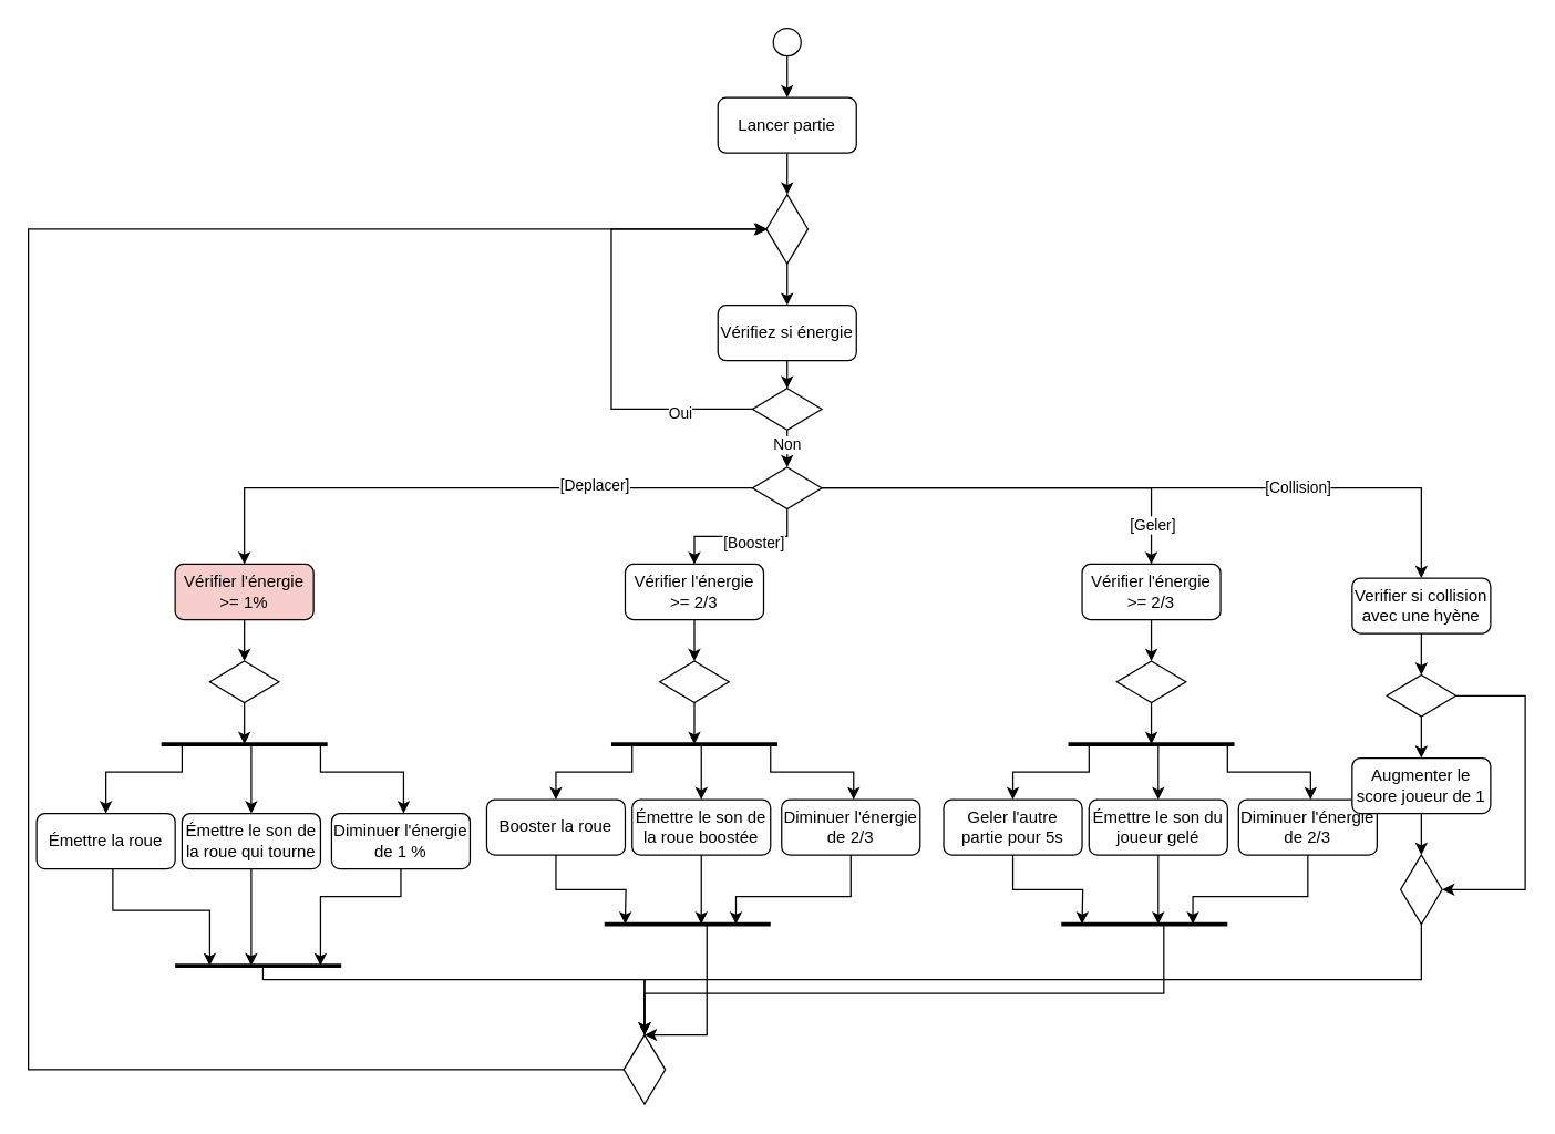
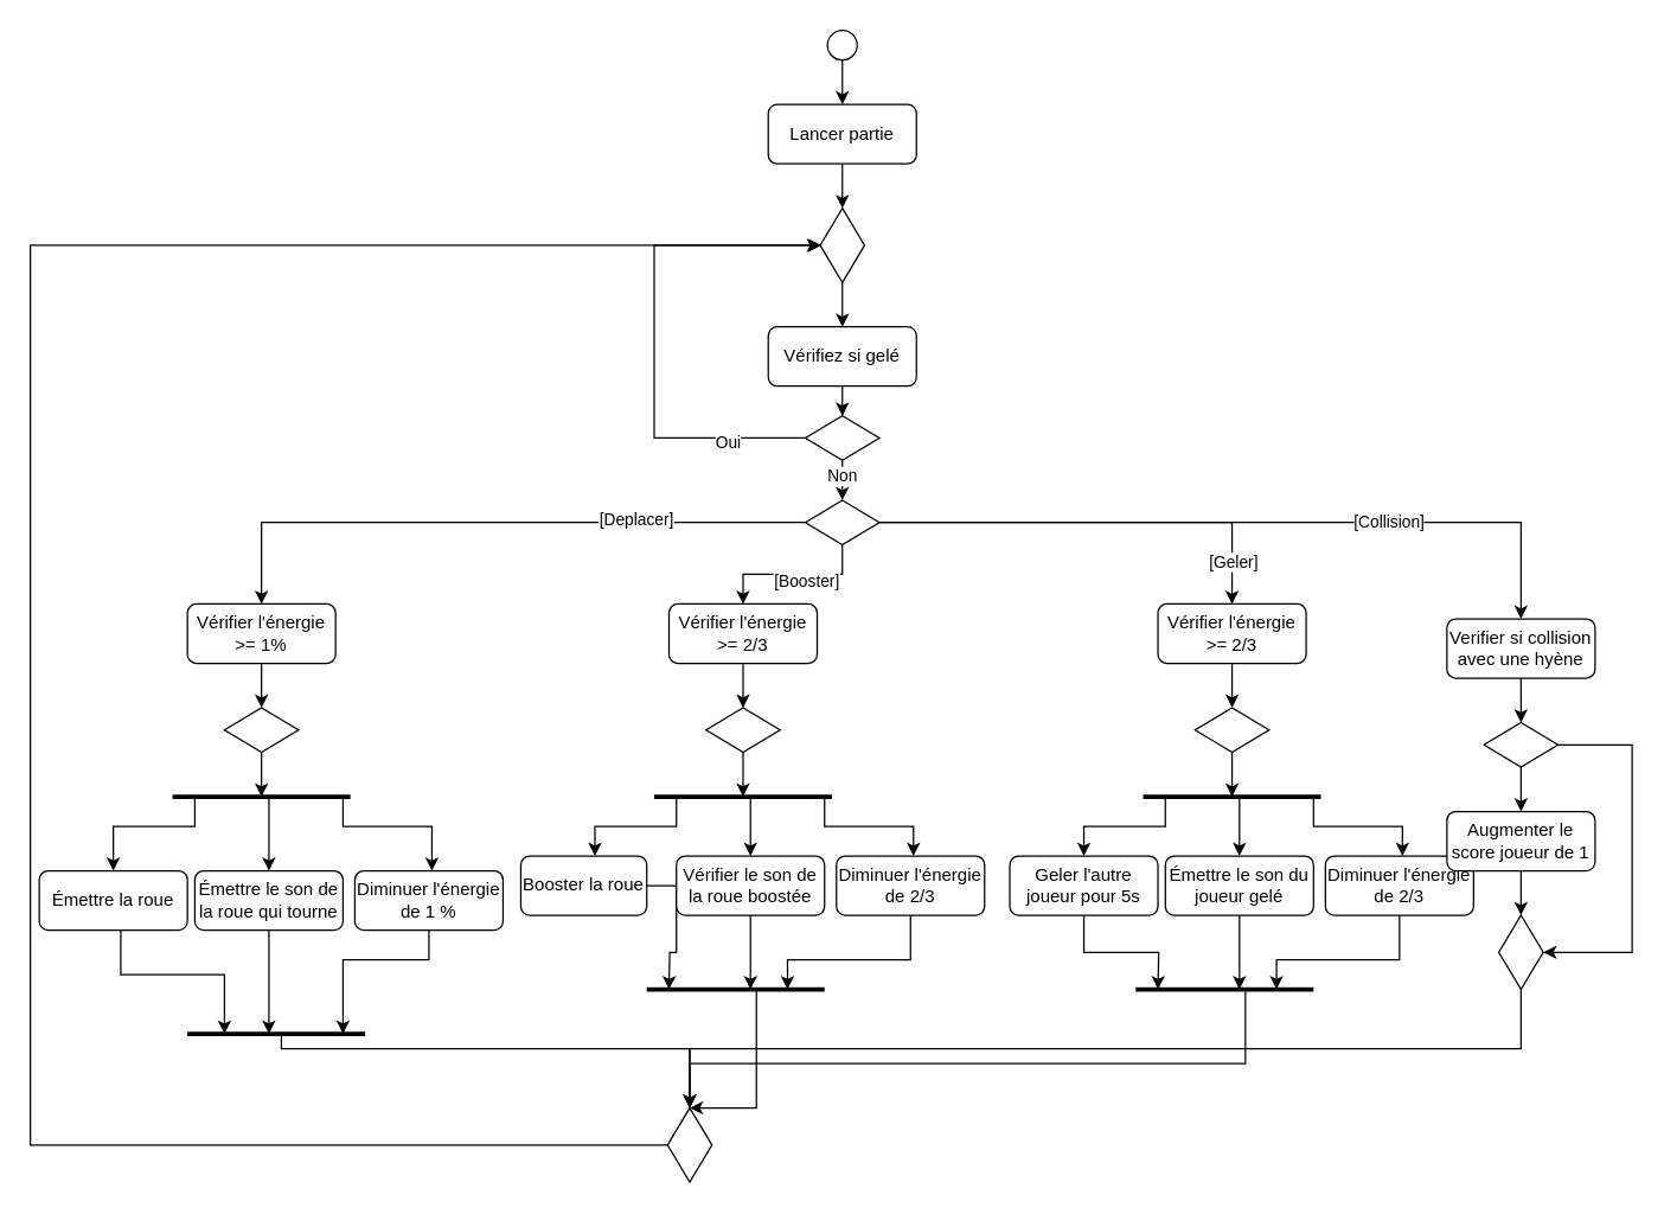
  <mxCell id="0" />
  <mxCell id="1" parent="0" />
  <mxCell id="2" style="edgeStyle=orthogonalEdgeStyle;rounded=0;orthogonalLoop=1;jettySize=auto;html=1;entryX=0.5;entryY=0;entryDx=0;entryDy=0;" edge="1" parent="1" source="3" target="5"><mxGeometry relative="1" as="geometry" /></mxCell>
  <mxCell id="3" value="" style="ellipse;whiteSpace=wrap;html=1;aspect=fixed;" vertex="1" parent="1"><mxGeometry x="558" y="20" width="20" height="20" as="geometry" /></mxCell>
  <mxCell id="4" style="edgeStyle=orthogonalEdgeStyle;rounded=0;orthogonalLoop=1;jettySize=auto;html=1;entryX=0.5;entryY=0;entryDx=0;entryDy=0;" edge="1" parent="1" source="5" target="8"><mxGeometry relative="1" as="geometry" /></mxCell>
  <mxCell id="5" value="Lancer partie" style="rounded=1;whiteSpace=wrap;html=1;" vertex="1" parent="1"><mxGeometry x="518" y="70" width="100" height="40" as="geometry" /></mxCell>
  <mxCell id="6" style="edgeStyle=orthogonalEdgeStyle;rounded=0;orthogonalLoop=1;jettySize=auto;html=1;exitX=0;exitY=0.5;exitDx=0;exitDy=0;" edge="1" parent="1" source="81" target="8"><mxGeometry relative="1" as="geometry"><mxPoint x="300" y="767" as="sourcePoint" /><Array as="points"><mxPoint x="20" y="772" /><mxPoint x="20" y="165" /></Array></mxGeometry></mxCell>
  <mxCell id="7" style="edgeStyle=orthogonalEdgeStyle;rounded=0;orthogonalLoop=1;jettySize=auto;html=1;entryX=0.5;entryY=0;entryDx=0;entryDy=0;" edge="1" parent="1" source="8" target="12"><mxGeometry relative="1" as="geometry" /></mxCell>
  <mxCell id="8" value="" style="rhombus;whiteSpace=wrap;html=1;" vertex="1" parent="1"><mxGeometry x="553" y="140" width="30" height="50" as="geometry" /></mxCell>
  <mxCell id="9" style="edgeStyle=orthogonalEdgeStyle;rounded=0;orthogonalLoop=1;jettySize=auto;html=1;entryX=0.5;entryY=0;entryDx=0;entryDy=0;" edge="1" parent="1" source="10" target="23"><mxGeometry relative="1" as="geometry" /></mxCell>
- <mxCell id="10" value="Vérifier l'énergie &amp;gt;= 1%" style="rounded=1;whiteSpace=wrap;html=1;fillColor=#f8cecc;" vertex="1" parent="1"><mxGeometry x="126" y="407" width="100" height="40" as="geometry" /></mxCell>
+ <mxCell id="10" value="Vérifier l'énergie &amp;gt;= 1%" style="rounded=1;whiteSpace=wrap;html=1;" vertex="1" parent="1"><mxGeometry x="126" y="407" width="100" height="40" as="geometry" /></mxCell>
  <mxCell id="11" style="edgeStyle=orthogonalEdgeStyle;rounded=0;orthogonalLoop=1;jettySize=auto;html=1;entryX=0.5;entryY=0;entryDx=0;entryDy=0;" edge="1" parent="1" source="12" target="30"><mxGeometry relative="1" as="geometry" /></mxCell>
- <mxCell id="12" value="Vérifiez si énergie" style="rounded=1;whiteSpace=wrap;html=1;" vertex="1" parent="1"><mxGeometry x="518" y="220" width="100" height="40" as="geometry" /></mxCell>
+ <mxCell id="12" value="Vérifiez si gelé" style="rounded=1;whiteSpace=wrap;html=1;" vertex="1" parent="1"><mxGeometry x="518" y="220" width="100" height="40" as="geometry" /></mxCell>
  <mxCell id="13" style="edgeStyle=orthogonalEdgeStyle;rounded=0;orthogonalLoop=1;jettySize=auto;html=1;" edge="1" parent="1" target="15"><mxGeometry relative="1" as="geometry"><mxPoint x="121" y="537" as="sourcePoint" /><Array as="points"><mxPoint x="131" y="537" /><mxPoint x="131" y="557" /><mxPoint x="76" y="557" /></Array></mxGeometry></mxCell>
  <mxCell id="14" style="edgeStyle=orthogonalEdgeStyle;rounded=0;orthogonalLoop=1;jettySize=auto;html=1;" edge="1" parent="1" source="15"><mxGeometry relative="1" as="geometry"><mxPoint x="151" y="697" as="targetPoint" /><Array as="points"><mxPoint x="81" y="657" /><mxPoint x="151" y="657" /></Array></mxGeometry></mxCell>
  <mxCell id="15" value="Émettre la roue" style="rounded=1;whiteSpace=wrap;html=1;" vertex="1" parent="1"><mxGeometry x="26" y="587" width="100" height="40" as="geometry" /></mxCell>
  <mxCell id="16" style="edgeStyle=orthogonalEdgeStyle;rounded=0;orthogonalLoop=1;jettySize=auto;html=1;" edge="1" parent="1" target="18"><mxGeometry relative="1" as="geometry"><mxPoint x="191" y="537" as="sourcePoint" /><Array as="points"><mxPoint x="181" y="537" /></Array></mxGeometry></mxCell>
  <mxCell id="17" style="edgeStyle=orthogonalEdgeStyle;rounded=0;orthogonalLoop=1;jettySize=auto;html=1;" edge="1" parent="1" source="18"><mxGeometry relative="1" as="geometry"><mxPoint x="181" y="697" as="targetPoint" /></mxGeometry></mxCell>
  <mxCell id="18" value="Émettre le son de la roue qui tourne" style="rounded=1;whiteSpace=wrap;html=1;" vertex="1" parent="1"><mxGeometry x="131" y="587" width="100" height="40" as="geometry" /></mxCell>
  <mxCell id="19" style="edgeStyle=orthogonalEdgeStyle;rounded=0;orthogonalLoop=1;jettySize=auto;html=1;" edge="1" parent="1" target="21"><mxGeometry relative="1" as="geometry"><mxPoint x="221" y="537" as="sourcePoint" /><Array as="points"><mxPoint x="231" y="537" /><mxPoint x="231" y="557" /><mxPoint x="291" y="557" /></Array></mxGeometry></mxCell>
  <mxCell id="20" style="edgeStyle=orthogonalEdgeStyle;rounded=0;orthogonalLoop=1;jettySize=auto;html=1;" edge="1" parent="1" source="21"><mxGeometry relative="1" as="geometry"><mxPoint x="231" y="697" as="targetPoint" /><Array as="points"><mxPoint x="289" y="647" /><mxPoint x="231" y="647" /></Array></mxGeometry></mxCell>
  <mxCell id="21" value="Diminuer l'énergie de 1 %" style="rounded=1;whiteSpace=wrap;html=1;" vertex="1" parent="1"><mxGeometry x="239" y="587" width="100" height="40" as="geometry" /></mxCell>
  <mxCell id="22" style="edgeStyle=orthogonalEdgeStyle;rounded=0;orthogonalLoop=1;jettySize=auto;html=1;" edge="1" parent="1" source="23"><mxGeometry relative="1" as="geometry"><mxPoint x="176" y="537" as="targetPoint" /></mxGeometry></mxCell>
  <mxCell id="23" value="" style="rhombus;whiteSpace=wrap;html=1;" vertex="1" parent="1"><mxGeometry x="151" y="477" width="50" height="30" as="geometry" /></mxCell>
  <mxCell id="24" value="" style="endArrow=none;html=1;rounded=0;endSize=6;startSize=6;strokeWidth=3;" edge="1" parent="1"><mxGeometry width="50" height="50" relative="1" as="geometry"><mxPoint x="116" y="537" as="sourcePoint" /><mxPoint x="236" y="537" as="targetPoint" /></mxGeometry></mxCell>
  <mxCell id="25" value="" style="endArrow=none;html=1;rounded=0;endSize=6;startSize=6;strokeWidth=3;" edge="1" parent="1"><mxGeometry width="50" height="50" relative="1" as="geometry"><mxPoint x="126" y="697" as="sourcePoint" /><mxPoint x="246" y="697" as="targetPoint" /></mxGeometry></mxCell>
  <mxCell id="26" style="edgeStyle=orthogonalEdgeStyle;rounded=0;orthogonalLoop=1;jettySize=auto;html=1;entryX=0.5;entryY=0;entryDx=0;entryDy=0;" edge="1" parent="1" source="30" target="39"><mxGeometry relative="1" as="geometry" /></mxCell>
  <mxCell id="27" value="Non" style="edgeLabel;html=1;align=center;verticalAlign=middle;resizable=0;points=[];" vertex="1" connectable="0" parent="26"><mxGeometry x="0.345" y="-1" relative="1" as="geometry"><mxPoint as="offset" /></mxGeometry></mxCell>
  <mxCell id="28" style="edgeStyle=orthogonalEdgeStyle;rounded=0;orthogonalLoop=1;jettySize=auto;html=1;entryX=0;entryY=0.5;entryDx=0;entryDy=0;" edge="1" parent="1"><mxGeometry relative="1" as="geometry"><mxPoint x="544" y="295" as="sourcePoint" /><mxPoint x="554" y="165" as="targetPoint" /><Array as="points"><mxPoint x="441" y="295" /><mxPoint x="441" y="165" /></Array></mxGeometry></mxCell>
  <mxCell id="29" value="Oui" style="edgeLabel;html=1;align=center;verticalAlign=middle;resizable=0;points=[];" vertex="1" connectable="0" parent="28"><mxGeometry x="-0.686" y="2" relative="1" as="geometry"><mxPoint as="offset" /></mxGeometry></mxCell>
  <mxCell id="30" value="" style="rhombus;whiteSpace=wrap;html=1;" vertex="1" parent="1"><mxGeometry x="543" y="280" width="50" height="30" as="geometry" /></mxCell>
  <mxCell id="31" style="edgeStyle=orthogonalEdgeStyle;rounded=0;orthogonalLoop=1;jettySize=auto;html=1;entryX=0.5;entryY=0;entryDx=0;entryDy=0;" edge="1" parent="1" source="39" target="10"><mxGeometry relative="1" as="geometry" /></mxCell>
  <mxCell id="32" value="[Deplacer]" style="edgeLabel;html=1;align=center;verticalAlign=middle;resizable=0;points=[];" vertex="1" connectable="0" parent="31"><mxGeometry x="-0.454" y="-3" relative="1" as="geometry"><mxPoint as="offset" /></mxGeometry></mxCell>
  <mxCell id="33" style="edgeStyle=orthogonalEdgeStyle;rounded=0;orthogonalLoop=1;jettySize=auto;html=1;entryX=0.5;entryY=0;entryDx=0;entryDy=0;" edge="1" parent="1" source="39" target="41"><mxGeometry relative="1" as="geometry" /></mxCell>
  <mxCell id="34" value="[Booster]" style="edgeLabel;html=1;align=center;verticalAlign=middle;resizable=0;points=[];" vertex="1" connectable="0" parent="33"><mxGeometry x="-0.167" y="4" relative="1" as="geometry"><mxPoint as="offset" /></mxGeometry></mxCell>
  <mxCell id="35" style="edgeStyle=orthogonalEdgeStyle;rounded=0;orthogonalLoop=1;jettySize=auto;html=1;entryX=0.5;entryY=0;entryDx=0;entryDy=0;" edge="1" parent="1" source="39" target="56"><mxGeometry relative="1" as="geometry" /></mxCell>
  <mxCell id="36" value="[Geler]" style="edgeLabel;html=1;align=center;verticalAlign=middle;resizable=0;points=[];" vertex="1" connectable="0" parent="35"><mxGeometry x="0.8" relative="1" as="geometry"><mxPoint as="offset" /></mxGeometry></mxCell>
  <mxCell id="37" style="edgeStyle=orthogonalEdgeStyle;rounded=0;orthogonalLoop=1;jettySize=auto;html=1;entryX=0.5;entryY=0;entryDx=0;entryDy=0;" edge="1" parent="1" source="39" target="71"><mxGeometry relative="1" as="geometry" /></mxCell>
  <mxCell id="38" value="[Collision]" style="edgeLabel;html=1;align=center;verticalAlign=middle;resizable=0;points=[];" vertex="1" connectable="0" parent="37"><mxGeometry x="0.377" y="1" relative="1" as="geometry"><mxPoint as="offset" /></mxGeometry></mxCell>
  <mxCell id="39" value="" style="rhombus;whiteSpace=wrap;html=1;" vertex="1" parent="1"><mxGeometry x="543" y="337" width="50" height="30" as="geometry" /></mxCell>
  <mxCell id="40" style="edgeStyle=orthogonalEdgeStyle;rounded=0;orthogonalLoop=1;jettySize=auto;html=1;entryX=0.5;entryY=0;entryDx=0;entryDy=0;" edge="1" parent="1" source="41" target="52"><mxGeometry relative="1" as="geometry" /></mxCell>
  <mxCell id="41" value="Vérifier l'énergie &amp;gt;= 2/3" style="rounded=1;whiteSpace=wrap;html=1;" vertex="1" parent="1"><mxGeometry x="451" y="407" width="100" height="40" as="geometry" /></mxCell>
  <mxCell id="42" style="edgeStyle=orthogonalEdgeStyle;rounded=0;orthogonalLoop=1;jettySize=auto;html=1;" edge="1" parent="1" target="44"><mxGeometry relative="1" as="geometry"><mxPoint x="446" y="537" as="sourcePoint" /><Array as="points"><mxPoint x="456" y="537" /><mxPoint x="456" y="557" /><mxPoint x="401" y="557" /></Array></mxGeometry></mxCell>
  <mxCell id="43" style="edgeStyle=orthogonalEdgeStyle;rounded=0;orthogonalLoop=1;jettySize=auto;html=1;" edge="1" parent="1" source="44"><mxGeometry relative="1" as="geometry"><mxPoint x="451" y="667" as="targetPoint" /></mxGeometry></mxCell>
- <mxCell id="44" value="Booster la roue" style="rounded=1;whiteSpace=wrap;html=1;" vertex="1" parent="1"><mxGeometry x="351" y="577" width="100" height="40" as="geometry" /></mxCell>
+ <mxCell id="44" value="Booster la roue" style="rounded=1;whiteSpace=wrap;html=1;" vertex="1" parent="1"><mxGeometry x="351" y="577" width="85" height="40" as="geometry" /></mxCell>
  <mxCell id="45" style="edgeStyle=orthogonalEdgeStyle;rounded=0;orthogonalLoop=1;jettySize=auto;html=1;" edge="1" parent="1" target="47"><mxGeometry relative="1" as="geometry"><mxPoint x="516" y="537" as="sourcePoint" /><Array as="points"><mxPoint x="506" y="537" /></Array></mxGeometry></mxCell>
  <mxCell id="46" style="edgeStyle=orthogonalEdgeStyle;rounded=0;orthogonalLoop=1;jettySize=auto;html=1;" edge="1" parent="1" source="47"><mxGeometry relative="1" as="geometry"><mxPoint x="506" y="667" as="targetPoint" /></mxGeometry></mxCell>
- <mxCell id="47" value="Émettre le son de la roue boostée" style="rounded=1;whiteSpace=wrap;html=1;" vertex="1" parent="1"><mxGeometry x="456" y="577" width="100" height="40" as="geometry" /></mxCell>
+ <mxCell id="47" value="Vérifier le son de la roue boostée" style="rounded=1;whiteSpace=wrap;html=1;" vertex="1" parent="1"><mxGeometry x="456" y="577" width="100" height="40" as="geometry" /></mxCell>
  <mxCell id="48" style="edgeStyle=orthogonalEdgeStyle;rounded=0;orthogonalLoop=1;jettySize=auto;html=1;" edge="1" parent="1" target="50"><mxGeometry relative="1" as="geometry"><mxPoint x="546" y="537" as="sourcePoint" /><Array as="points"><mxPoint x="556" y="537" /><mxPoint x="556" y="557" /><mxPoint x="616" y="557" /></Array></mxGeometry></mxCell>
  <mxCell id="49" style="edgeStyle=orthogonalEdgeStyle;rounded=0;orthogonalLoop=1;jettySize=auto;html=1;" edge="1" parent="1" source="50"><mxGeometry relative="1" as="geometry"><mxPoint x="531" y="667" as="targetPoint" /><Array as="points"><mxPoint x="614" y="647" /><mxPoint x="531" y="647" /></Array></mxGeometry></mxCell>
  <mxCell id="50" value="Diminuer l'énergie de 2/3" style="rounded=1;whiteSpace=wrap;html=1;" vertex="1" parent="1"><mxGeometry x="564" y="577" width="100" height="40" as="geometry" /></mxCell>
  <mxCell id="51" style="edgeStyle=orthogonalEdgeStyle;rounded=0;orthogonalLoop=1;jettySize=auto;html=1;" edge="1" parent="1" source="52"><mxGeometry relative="1" as="geometry"><mxPoint x="501" y="537" as="targetPoint" /></mxGeometry></mxCell>
  <mxCell id="52" value="" style="rhombus;whiteSpace=wrap;html=1;" vertex="1" parent="1"><mxGeometry x="476" y="477" width="50" height="30" as="geometry" /></mxCell>
  <mxCell id="53" value="" style="endArrow=none;html=1;rounded=0;endSize=6;startSize=6;strokeWidth=3;" edge="1" parent="1"><mxGeometry width="50" height="50" relative="1" as="geometry"><mxPoint x="441" y="537" as="sourcePoint" /><mxPoint x="561" y="537" as="targetPoint" /></mxGeometry></mxCell>
  <mxCell id="54" value="" style="endArrow=none;html=1;rounded=0;endSize=6;startSize=6;strokeWidth=3;" edge="1" parent="1"><mxGeometry width="50" height="50" relative="1" as="geometry"><mxPoint x="436" y="667" as="sourcePoint" /><mxPoint x="556" y="667" as="targetPoint" /></mxGeometry></mxCell>
  <mxCell id="55" style="edgeStyle=orthogonalEdgeStyle;rounded=0;orthogonalLoop=1;jettySize=auto;html=1;entryX=0.5;entryY=0;entryDx=0;entryDy=0;" edge="1" parent="1" source="56" target="67"><mxGeometry relative="1" as="geometry" /></mxCell>
  <mxCell id="56" value="Vérifier l'énergie &amp;gt;= 2/3" style="rounded=1;whiteSpace=wrap;html=1;" vertex="1" parent="1"><mxGeometry x="781" y="407" width="100" height="40" as="geometry" /></mxCell>
  <mxCell id="57" style="edgeStyle=orthogonalEdgeStyle;rounded=0;orthogonalLoop=1;jettySize=auto;html=1;" edge="1" parent="1" target="59"><mxGeometry relative="1" as="geometry"><mxPoint x="776" y="537" as="sourcePoint" /><Array as="points"><mxPoint x="786" y="537" /><mxPoint x="786" y="557" /><mxPoint x="731" y="557" /></Array></mxGeometry></mxCell>
  <mxCell id="58" style="edgeStyle=orthogonalEdgeStyle;rounded=0;orthogonalLoop=1;jettySize=auto;html=1;" edge="1" parent="1" source="59"><mxGeometry relative="1" as="geometry"><mxPoint x="781" y="667" as="targetPoint" /></mxGeometry></mxCell>
- <mxCell id="59" value="Geler l'autre partie pour 5s" style="rounded=1;whiteSpace=wrap;html=1;" vertex="1" parent="1"><mxGeometry x="681" y="577" width="100" height="40" as="geometry" /></mxCell>
+ <mxCell id="59" value="Geler l'autre joueur pour 5s" style="rounded=1;whiteSpace=wrap;html=1;" vertex="1" parent="1"><mxGeometry x="681" y="577" width="100" height="40" as="geometry" /></mxCell>
  <mxCell id="60" style="edgeStyle=orthogonalEdgeStyle;rounded=0;orthogonalLoop=1;jettySize=auto;html=1;" edge="1" parent="1" target="62"><mxGeometry relative="1" as="geometry"><mxPoint x="846" y="537" as="sourcePoint" /><Array as="points"><mxPoint x="836" y="537" /></Array></mxGeometry></mxCell>
  <mxCell id="61" style="edgeStyle=orthogonalEdgeStyle;rounded=0;orthogonalLoop=1;jettySize=auto;html=1;" edge="1" parent="1" source="62"><mxGeometry relative="1" as="geometry"><mxPoint x="836" y="667" as="targetPoint" /></mxGeometry></mxCell>
  <mxCell id="62" value="Émettre le son du joueur gelé" style="rounded=1;whiteSpace=wrap;html=1;" vertex="1" parent="1"><mxGeometry x="786" y="577" width="100" height="40" as="geometry" /></mxCell>
  <mxCell id="63" style="edgeStyle=orthogonalEdgeStyle;rounded=0;orthogonalLoop=1;jettySize=auto;html=1;" edge="1" parent="1" target="65"><mxGeometry relative="1" as="geometry"><mxPoint x="876" y="537" as="sourcePoint" /><Array as="points"><mxPoint x="886" y="537" /><mxPoint x="886" y="557" /><mxPoint x="946" y="557" /></Array></mxGeometry></mxCell>
  <mxCell id="64" style="edgeStyle=orthogonalEdgeStyle;rounded=0;orthogonalLoop=1;jettySize=auto;html=1;" edge="1" parent="1" source="65"><mxGeometry relative="1" as="geometry"><mxPoint x="861" y="667" as="targetPoint" /><Array as="points"><mxPoint x="944" y="647" /><mxPoint x="861" y="647" /></Array></mxGeometry></mxCell>
  <mxCell id="65" value="Diminuer l'énergie de 2/3" style="rounded=1;whiteSpace=wrap;html=1;" vertex="1" parent="1"><mxGeometry x="894" y="577" width="100" height="40" as="geometry" /></mxCell>
  <mxCell id="66" style="edgeStyle=orthogonalEdgeStyle;rounded=0;orthogonalLoop=1;jettySize=auto;html=1;" edge="1" parent="1" source="67"><mxGeometry relative="1" as="geometry"><mxPoint x="831" y="537" as="targetPoint" /></mxGeometry></mxCell>
  <mxCell id="67" value="" style="rhombus;whiteSpace=wrap;html=1;" vertex="1" parent="1"><mxGeometry x="806" y="477" width="50" height="30" as="geometry" /></mxCell>
  <mxCell id="68" value="" style="endArrow=none;html=1;rounded=0;endSize=6;startSize=6;strokeWidth=3;" edge="1" parent="1"><mxGeometry width="50" height="50" relative="1" as="geometry"><mxPoint x="771" y="537" as="sourcePoint" /><mxPoint x="891" y="537" as="targetPoint" /></mxGeometry></mxCell>
  <mxCell id="69" value="" style="endArrow=none;html=1;rounded=0;endSize=6;startSize=6;strokeWidth=3;" edge="1" parent="1"><mxGeometry width="50" height="50" relative="1" as="geometry"><mxPoint x="766" y="667" as="sourcePoint" /><mxPoint x="886" y="667" as="targetPoint" /></mxGeometry></mxCell>
  <mxCell id="70" style="edgeStyle=orthogonalEdgeStyle;rounded=0;orthogonalLoop=1;jettySize=auto;html=1;entryX=0.5;entryY=0;entryDx=0;entryDy=0;" edge="1" parent="1" source="71" target="76"><mxGeometry relative="1" as="geometry" /></mxCell>
  <mxCell id="71" value="Verifier si collision avec une hyène" style="rounded=1;whiteSpace=wrap;html=1;" vertex="1" parent="1"><mxGeometry x="976" y="417" width="100" height="40" as="geometry" /></mxCell>
  <mxCell id="72" style="edgeStyle=orthogonalEdgeStyle;rounded=0;orthogonalLoop=1;jettySize=auto;html=1;entryX=0.5;entryY=0;entryDx=0;entryDy=0;" edge="1" parent="1" source="73" target="77"><mxGeometry relative="1" as="geometry" /></mxCell>
  <mxCell id="73" value="Augmenter le score joueur de 1" style="rounded=1;whiteSpace=wrap;html=1;" vertex="1" parent="1"><mxGeometry x="976" y="547" width="100" height="40" as="geometry" /></mxCell>
  <mxCell id="74" style="edgeStyle=orthogonalEdgeStyle;rounded=0;orthogonalLoop=1;jettySize=auto;html=1;entryX=0.5;entryY=0;entryDx=0;entryDy=0;" edge="1" parent="1" source="76" target="73"><mxGeometry relative="1" as="geometry" /></mxCell>
  <mxCell id="75" style="edgeStyle=orthogonalEdgeStyle;rounded=0;orthogonalLoop=1;jettySize=auto;html=1;entryX=1;entryY=0.5;entryDx=0;entryDy=0;" edge="1" parent="1" source="76" target="77"><mxGeometry relative="1" as="geometry"><Array as="points"><mxPoint x="1101" y="502" /><mxPoint x="1101" y="642" /></Array></mxGeometry></mxCell>
  <mxCell id="76" value="" style="rhombus;whiteSpace=wrap;html=1;" vertex="1" parent="1"><mxGeometry x="1001" y="487" width="50" height="30" as="geometry" /></mxCell>
  <mxCell id="77" value="" style="rhombus;whiteSpace=wrap;html=1;" vertex="1" parent="1"><mxGeometry x="1011" y="617" width="30" height="50" as="geometry" /></mxCell>
  <mxCell id="78" style="edgeStyle=orthogonalEdgeStyle;rounded=0;orthogonalLoop=1;jettySize=auto;html=1;exitX=0.5;exitY=0;exitDx=0;exitDy=0;entryX=0.5;entryY=0;entryDx=0;entryDy=0;" edge="1" parent="1" target="81"><mxGeometry relative="1" as="geometry"><mxPoint x="510" y="667" as="sourcePoint" /><Array as="points"><mxPoint x="510" y="747" /></Array></mxGeometry></mxCell>
  <mxCell id="79" style="edgeStyle=orthogonalEdgeStyle;rounded=0;orthogonalLoop=1;jettySize=auto;html=1;exitX=0.5;exitY=0;exitDx=0;exitDy=0;entryX=0.5;entryY=0;entryDx=0;entryDy=0;" edge="1" parent="1" target="81"><mxGeometry relative="1" as="geometry"><mxPoint x="840" y="667" as="sourcePoint" /><Array as="points"><mxPoint x="840" y="717" /><mxPoint x="465" y="717" /></Array></mxGeometry></mxCell>
  <mxCell id="80" style="edgeStyle=orthogonalEdgeStyle;rounded=0;orthogonalLoop=1;jettySize=auto;html=1;exitX=0.5;exitY=1;exitDx=0;exitDy=0;entryX=0.5;entryY=0;entryDx=0;entryDy=0;" edge="1" parent="1" source="77" target="81"><mxGeometry relative="1" as="geometry" /></mxCell>
  <mxCell id="81" value="" style="rhombus;whiteSpace=wrap;html=1;" vertex="1" parent="1"><mxGeometry x="450" y="747" width="30" height="50" as="geometry" /></mxCell>
  <mxCell id="82" value="" style="endArrow=classic;html=1;rounded=0;entryX=0.5;entryY=0;entryDx=0;entryDy=0;edgeStyle=orthogonalEdgeStyle;" edge="1" parent="1" target="81"><mxGeometry width="50" height="50" relative="1" as="geometry"><mxPoint x="189.44" y="697" as="sourcePoint" /><mxPoint x="189.44" y="757" as="targetPoint" /><Array as="points"><mxPoint x="189" y="707" /><mxPoint x="465" y="707" /></Array></mxGeometry></mxCell>
